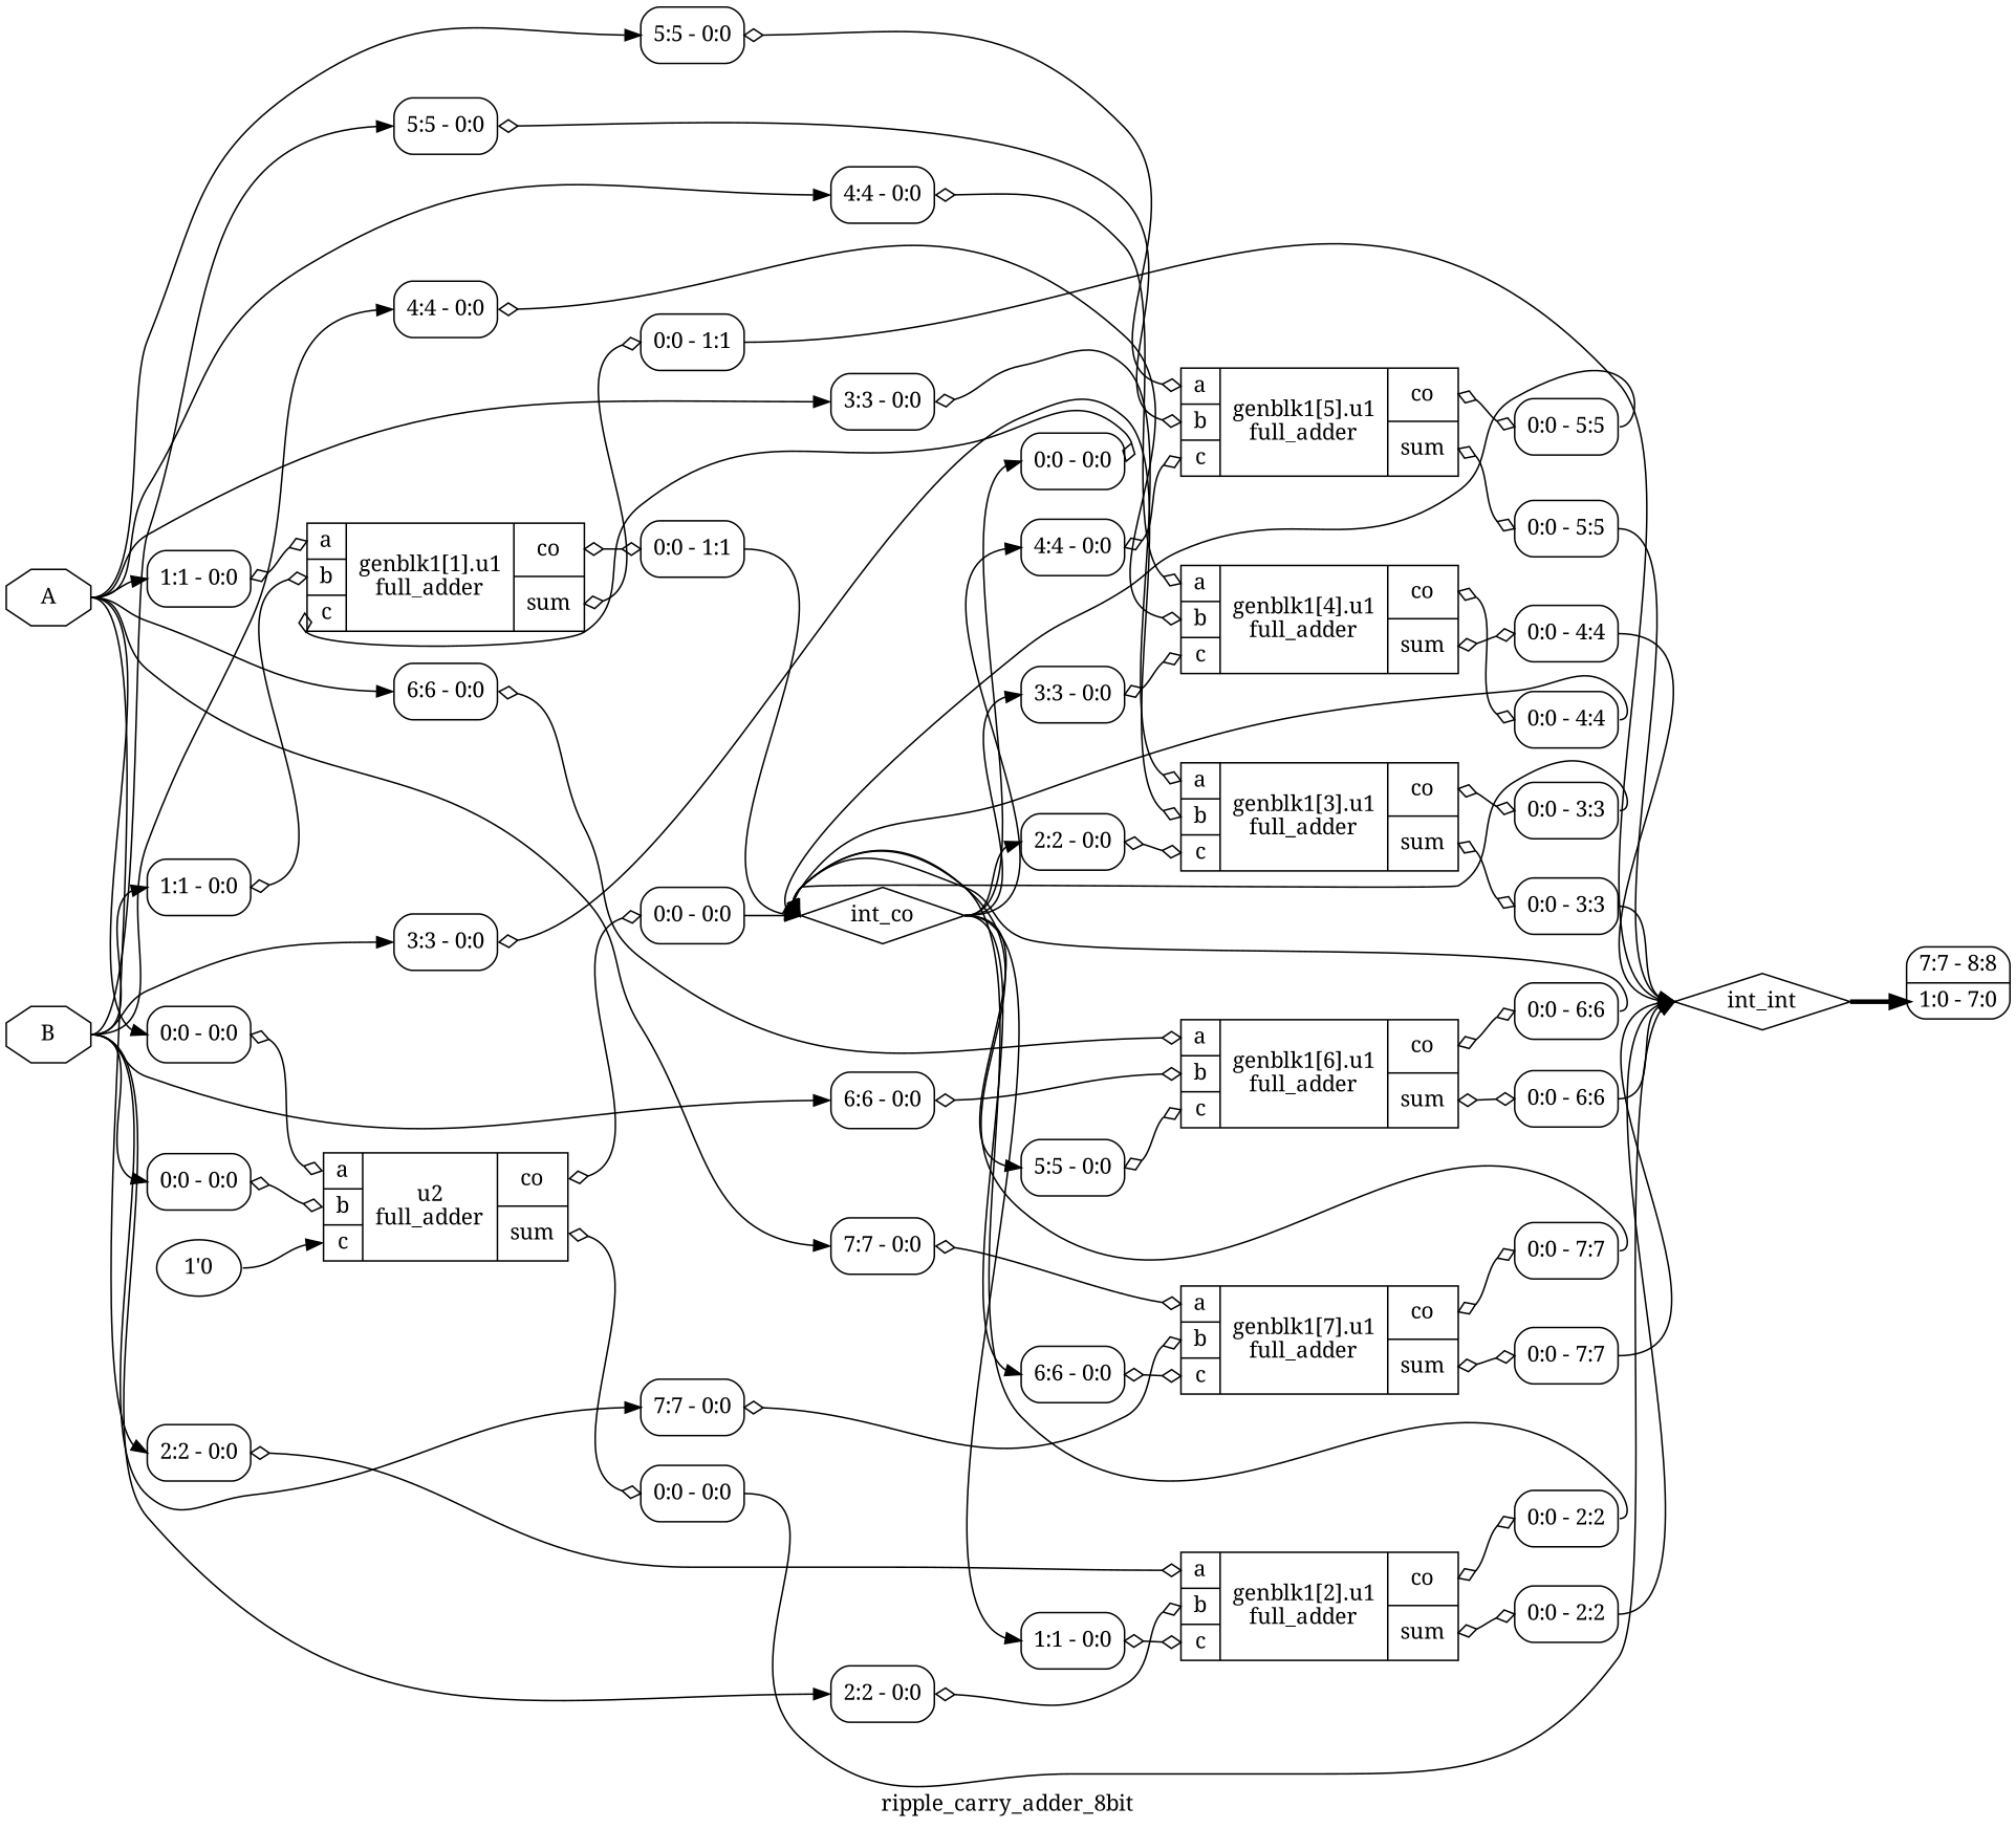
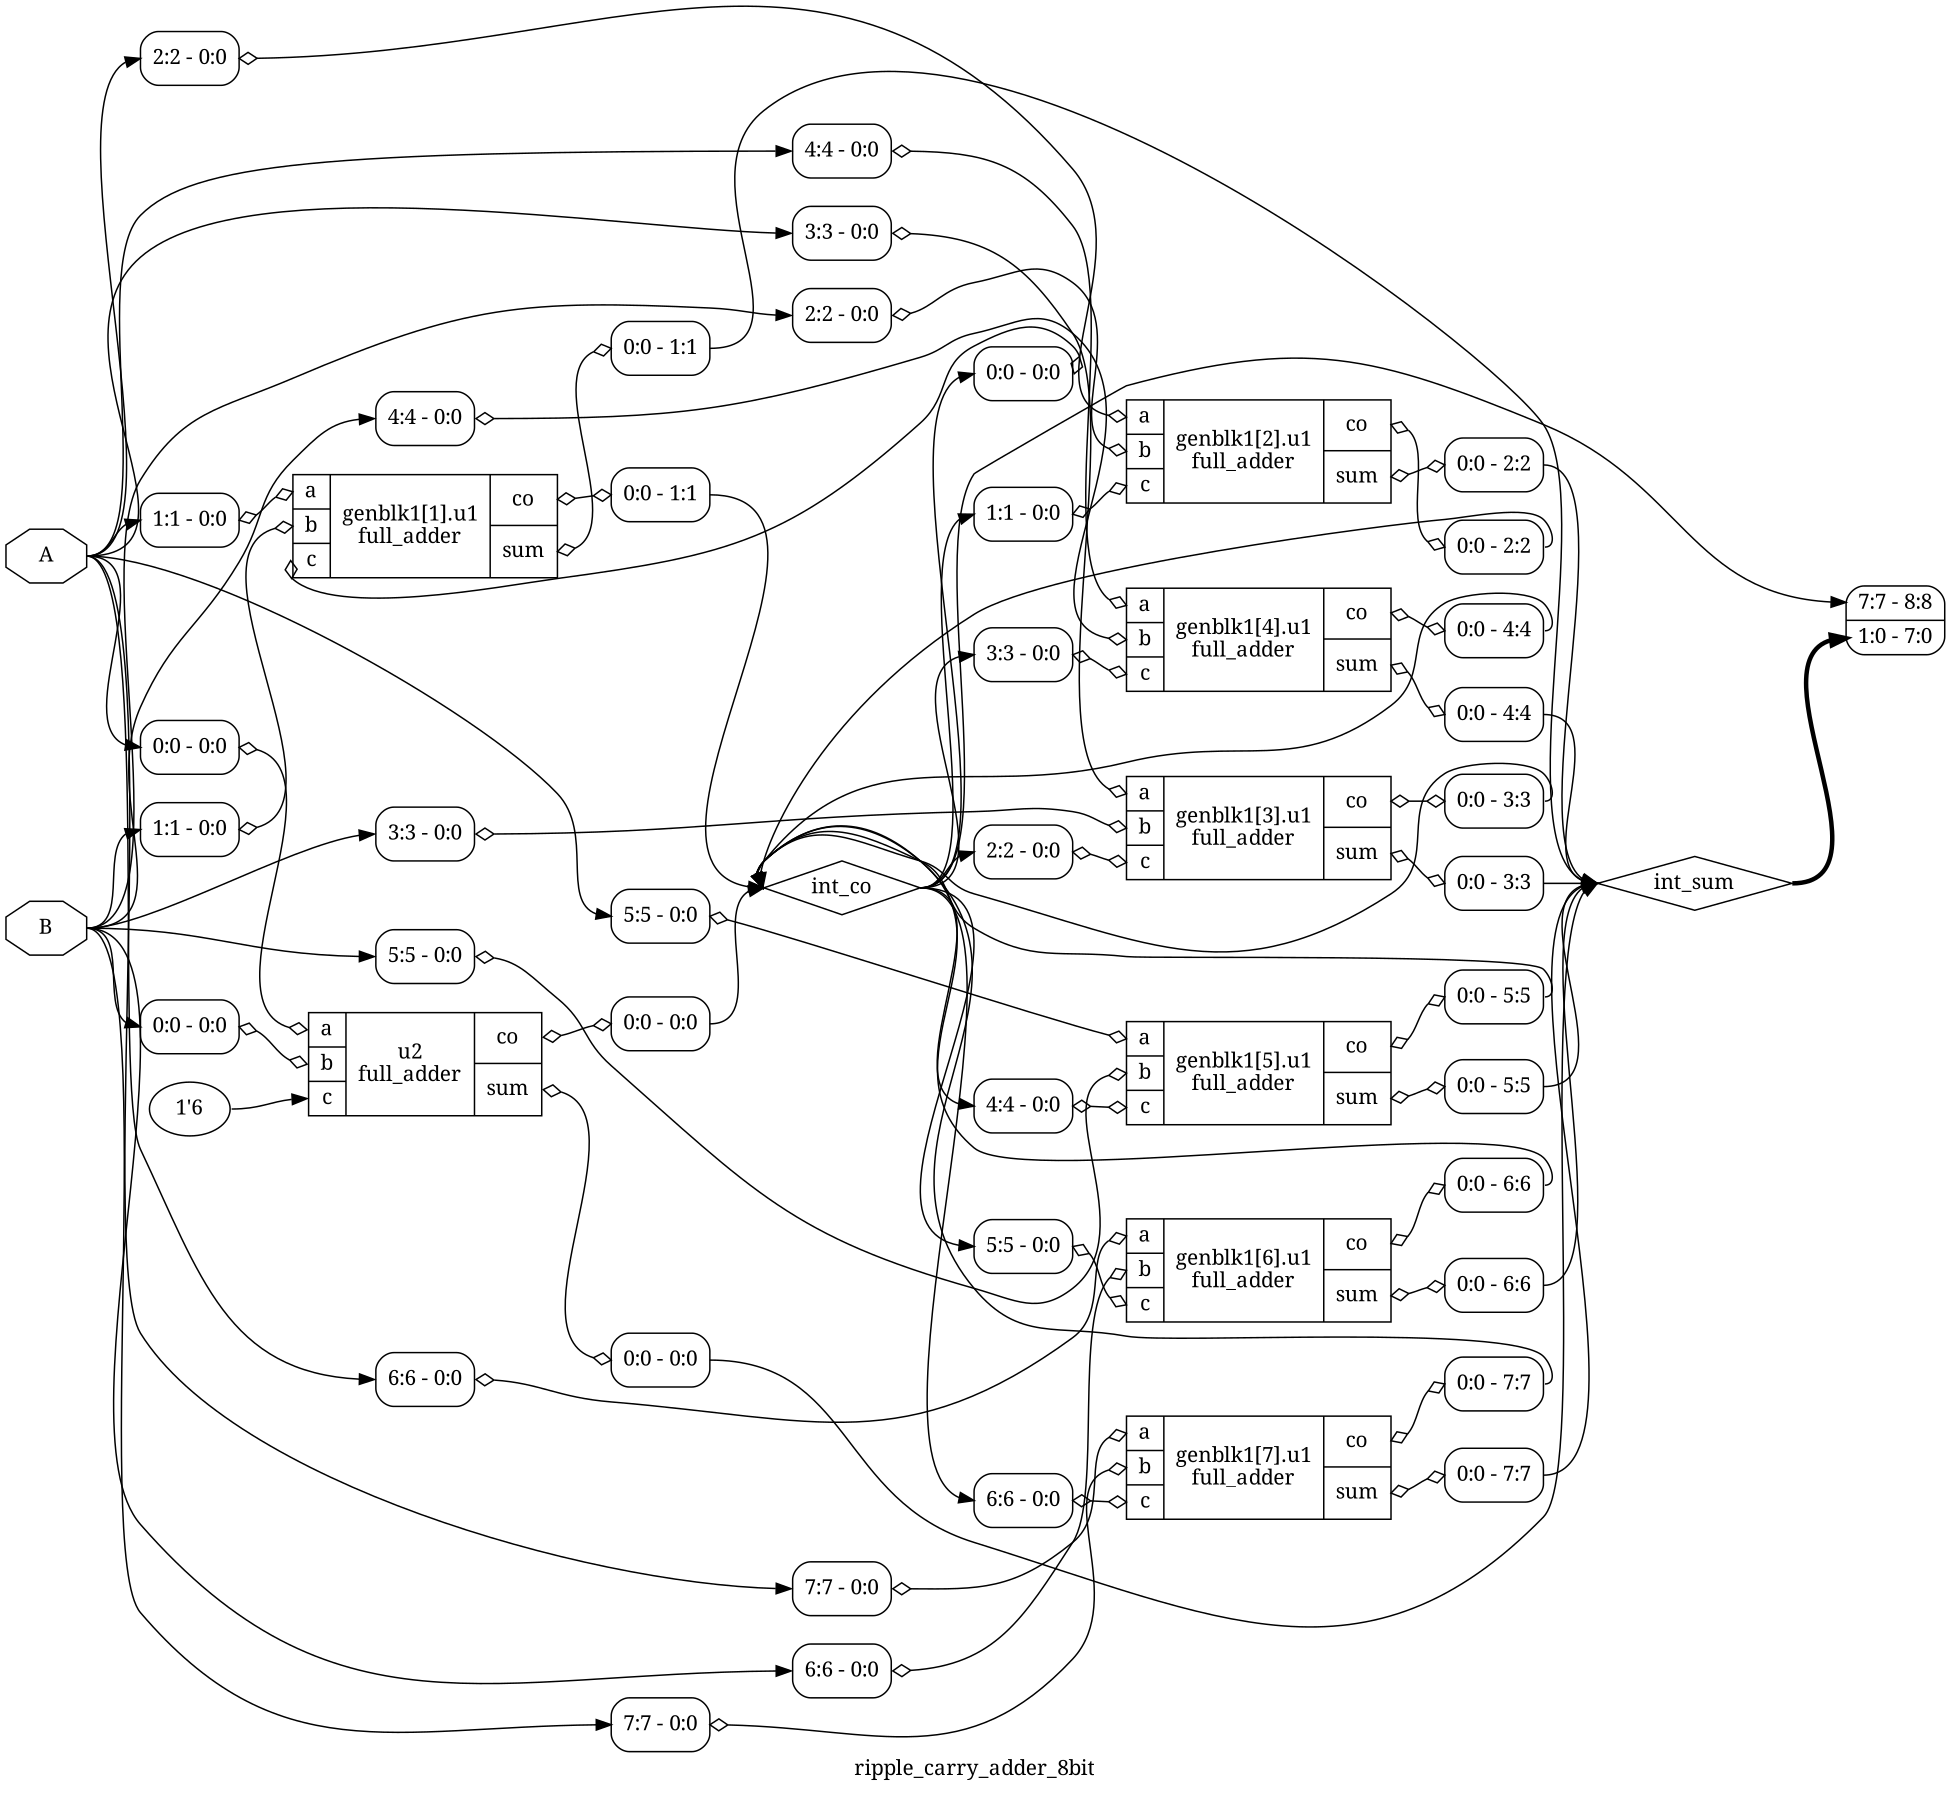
  digraph {
    fontname="Noto Serif"
    label=ripple_carry_adder_8bit
    rankdir=LR
    remincross=true
    node [color=black fontcolor=black fontname="Noto Serif" shape=record style=rounded]
    edge [color=black fontcolor=black fontname="Noto Serif" headport=w tailport=e]
    n1 [label=A shape=octagon style=""]
    n2 [label="<s0> 1:1 - 0:0 "]
    n3 [label="<s0> 2:2 - 0:0 "]
    n4 [label="<s0> 3:3 - 0:0 "]
    n5 [label="<s0> 4:4 - 0:0 "]
    n6 [label="<s0> 5:5 - 0:0 "]
    n7 [label="<s0> 6:6 - 0:0 "]
    n8 [label="<s0> 7:7 - 0:0 "]
    n9 [label="<s0> 0:0 - 0:0 "]
    n10 [label="{{<p6> a|<p7> b|<p8> c}|genblk1[1].u1\nfull_adder|{<p9> co|<p5> sum}}" color="" fontcolor="" style=""]
    n11 [label="{{<p6> a|<p7> b|<p8> c}|genblk1[2].u1\nfull_adder|{<p9> co|<p5> sum}}" color="" fontcolor="" style=""]
    n12 [label="{{<p6> a|<p7> b|<p8> c}|genblk1[3].u1\nfull_adder|{<p9> co|<p5> sum}}" color="" fontcolor="" style=""]
    n13 [label="{{<p6> a|<p7> b|<p8> c}|genblk1[4].u1\nfull_adder|{<p9> co|<p5> sum}}" color="" fontcolor="" style=""]
    n14 [label="{{<p6> a|<p7> b|<p8> c}|genblk1[5].u1\nfull_adder|{<p9> co|<p5> sum}}" color="" fontcolor="" style=""]
    n15 [label="{{<p6> a|<p7> b|<p8> c}|genblk1[6].u1\nfull_adder|{<p9> co|<p5> sum}}" color="" fontcolor="" style=""]
    n16 [label="{{<p6> a|<p7> b|<p8> c}|genblk1[7].u1\nfull_adder|{<p9> co|<p5> sum}}" color="" fontcolor="" style=""]
    n17 [label="{{<p6> a|<p7> b|<p8> c}|u2\nfull_adder|{<p9> co|<p5> sum}}" color="" fontcolor="" style=""]
    n18 [label=B shape=octagon style=""]
    n19 [label="<s0> 1:1 - 0:0 "]
    n20 [label="<s0> 2:2 - 0:0 "]
    n21 [label="<s0> 3:3 - 0:0 "]
    n22 [label="<s0> 4:4 - 0:0 "]
    n23 [label="<s0> 5:5 - 0:0 "]
    n24 [label="<s0> 6:6 - 0:0 "]
    n25 [label="<s0> 7:7 - 0:0 "]
    n26 [label="<s0> 0:0 - 0:0 "]
    n27 [label=int_co shape=diamond style=""]
    n28 [label="<s0> 0:0 - 0:0 "]
    n29 [label="<s0> 1:1 - 0:0 "]
    n30 [label="<s0> 2:2 - 0:0 "]
    n31 [label="<s0> 3:3 - 0:0 "]
    n32 [label="<s0> 4:4 - 0:0 "]
    n33 [label="<s0> 5:5 - 0:0 "]
    n34 [label="<s0> 6:6 - 0:0 "]
    n35 [label="<s1> 7:7 - 8:8 |<s0> 1:0 - 7:0 "]
-   n36 [label=int_int shape=diamond style=""]
+   n36 [label=int_sum shape=diamond style=""]
    n37 [label="<s0> 0:0 - 1:1 "]
    n38 [label="<s0> 0:0 - 1:1 "]
    n39 [label="<s0> 0:0 - 2:2 "]
    n40 [label="<s0> 0:0 - 2:2 "]
    n41 [label="<s0> 0:0 - 3:3 "]
    n42 [label="<s0> 0:0 - 3:3 "]
    n43 [label="<s0> 0:0 - 4:4 "]
    n44 [label="<s0> 0:0 - 4:4 "]
    n45 [label="<s0> 0:0 - 5:5 "]
    n46 [label="<s0> 0:0 - 5:5 "]
    n47 [label="<s0> 0:0 - 6:6 "]
    n48 [label="<s0> 0:0 - 6:6 "]
    n49 [label="<s0> 0:0 - 7:7 "]
    n50 [label="<s0> 0:0 - 7:7 "]
-   n51 [label="1'0" color="" fontcolor="" shape="" style=""]
+   n51 [label="1'6" color="" fontcolor="" shape="" style=""]
    n52 [label="<s0> 0:0 - 0:0 "]
    n53 [label="<s0> 0:0 - 0:0 "]
    n1 -> n2 [headport="s0:w"]
    n1 -> n3 [headport="s0:w"]
    n1 -> n4 [headport="s0:w"]
    n1 -> n5 [headport="s0:w"]
    n1 -> n6 [headport="s0:w"]
    n1 -> n7 [headport="s0:w"]
    n1 -> n8 [headport="s0:w"]
    n1 -> n9 [headport="s0:w"]
    n2 -> n10 [arrowhead=odiamond arrowtail=odiamond dir=both headport="p6:w"]
    n3 -> n11 [arrowhead=odiamond arrowtail=odiamond dir=both headport="p6:w"]
    n4 -> n12 [arrowhead=odiamond arrowtail=odiamond dir=both headport="p6:w"]
    n5 -> n13 [arrowhead=odiamond arrowtail=odiamond dir=both headport="p6:w"]
    n6 -> n14 [arrowhead=odiamond arrowtail=odiamond dir=both headport="p6:w"]
    n7 -> n15 [arrowhead=odiamond arrowtail=odiamond dir=both headport="p6:w"]
    n8 -> n16 [arrowhead=odiamond arrowtail=odiamond dir=both headport="p6:w"]
    n9 -> n17 [arrowhead=odiamond arrowtail=odiamond dir=both headport="p6:w"]
    n10 -> n37 [arrowhead=odiamond arrowtail=odiamond dir=both tailport="p9:e"]
    n10 -> n38 [arrowhead=odiamond arrowtail=odiamond dir=both tailport="p5:e"]
    n11 -> n39 [arrowhead=odiamond arrowtail=odiamond dir=both tailport="p9:e"]
    n11 -> n40 [arrowhead=odiamond arrowtail=odiamond dir=both tailport="p5:e"]
    n12 -> n41 [arrowhead=odiamond arrowtail=odiamond dir=both tailport="p9:e"]
    n12 -> n42 [arrowhead=odiamond arrowtail=odiamond dir=both tailport="p5:e"]
    n13 -> n43 [arrowhead=odiamond arrowtail=odiamond dir=both tailport="p9:e"]
    n13 -> n44 [arrowhead=odiamond arrowtail=odiamond dir=both tailport="p5:e"]
    n14 -> n45 [arrowhead=odiamond arrowtail=odiamond dir=both tailport="p9:e"]
    n14 -> n46 [arrowhead=odiamond arrowtail=odiamond dir=both tailport="p5:e"]
    n15 -> n47 [arrowhead=odiamond arrowtail=odiamond dir=both tailport="p9:e"]
    n15 -> n48 [arrowhead=odiamond arrowtail=odiamond dir=both tailport="p5:e"]
    n16 -> n49 [arrowhead=odiamond arrowtail=odiamond dir=both tailport="p9:e"]
    n16 -> n50 [arrowhead=odiamond arrowtail=odiamond dir=both tailport="p5:e"]
    n17 -> n52 [arrowhead=odiamond arrowtail=odiamond dir=both tailport="p9:e"]
    n17 -> n53 [arrowhead=odiamond arrowtail=odiamond dir=both tailport="p5:e"]
    n18 -> n19 [headport="s0:w"]
    n18 -> n20 [headport="s0:w"]
    n18 -> n21 [headport="s0:w"]
    n18 -> n22 [headport="s0:w"]
    n18 -> n23 [headport="s0:w"]
    n18 -> n24 [headport="s0:w"]
    n18 -> n25 [headport="s0:w"]
    n18 -> n26 [headport="s0:w"]
    n19 -> n10 [arrowhead=odiamond arrowtail=odiamond dir=both headport="p7:w"]
    n20 -> n11 [arrowhead=odiamond arrowtail=odiamond dir=both headport="p7:w"]
    n21 -> n12 [arrowhead=odiamond arrowtail=odiamond dir=both headport="p7:w"]
    n22 -> n13 [arrowhead=odiamond arrowtail=odiamond dir=both headport="p7:w"]
    n23 -> n14 [arrowhead=odiamond arrowtail=odiamond dir=both headport="p7:w"]
    n24 -> n15 [arrowhead=odiamond arrowtail=odiamond dir=both headport="p7:w"]
    n25 -> n16 [arrowhead=odiamond arrowtail=odiamond dir=both headport="p7:w"]
    n26 -> n17 [arrowhead=odiamond arrowtail=odiamond dir=both headport="p7:w"]
    n27 -> n28 [headport="s0:w"]
    n27 -> n29 [headport="s0:w"]
    n27 -> n30 [headport="s0:w"]
    n27 -> n31 [headport="s0:w"]
    n27 -> n32 [headport="s0:w"]
    n27 -> n33 [headport="s0:w"]
    n27 -> n34 [headport="s0:w"]
+   n27 -> n35 [headport="s1:w"]
    n28 -> n10 [arrowhead=odiamond arrowtail=odiamond dir=both headport="p8:w"]
    n29 -> n11 [arrowhead=odiamond arrowtail=odiamond dir=both headport="p8:w"]
    n30 -> n12 [arrowhead=odiamond arrowtail=odiamond dir=both headport="p8:w"]
    n31 -> n13 [arrowhead=odiamond arrowtail=odiamond dir=both headport="p8:w"]
    n32 -> n14 [arrowhead=odiamond arrowtail=odiamond dir=both headport="p8:w"]
    n33 -> n15 [arrowhead=odiamond arrowtail=odiamond dir=both headport="p8:w"]
    n34 -> n16 [arrowhead=odiamond arrowtail=odiamond dir=both headport="p8:w"]
    n36 -> n35 [headport="s0:w" style="setlinewidth(3)"]
    n37 -> n27 [tailport="s0:e"]
    n38 -> n36 [tailport="s0:e"]
    n39 -> n27 [tailport="s0:e"]
    n40 -> n36 [tailport="s0:e"]
    n41 -> n27 [tailport="s0:e"]
    n42 -> n36 [tailport="s0:e"]
    n43 -> n27 [tailport="s0:e"]
    n44 -> n36 [tailport="s0:e"]
    n45 -> n27 [tailport="s0:e"]
    n46 -> n36 [tailport="s0:e"]
    n47 -> n27 [tailport="s0:e"]
    n48 -> n36 [tailport="s0:e"]
    n49 -> n27 [tailport="s0:e"]
    n50 -> n36 [tailport="s0:e"]
    n51 -> n17 [headport="p8:w"]
    n52 -> n27 [tailport="s0:e"]
    n53 -> n36 [tailport="s0:e"]
  }
